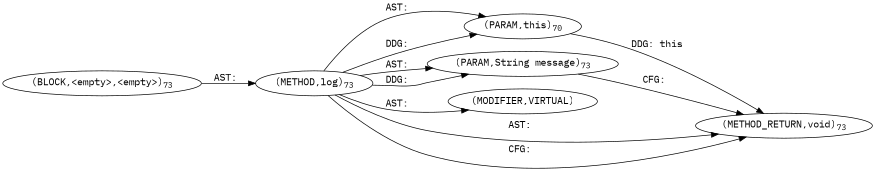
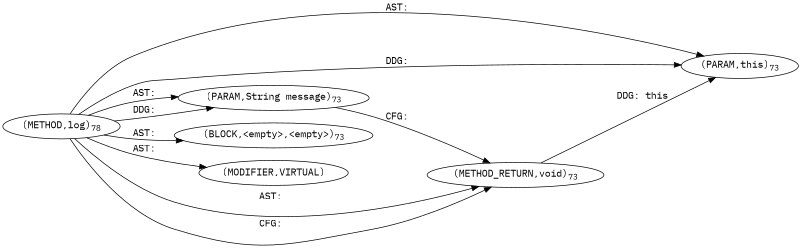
  digraph {
    fontname="IBM Plex Mono"
    rankdir=LR
    node [fontname="IBM Plex Mono"]
    edge [fontname="IBM Plex Mono"]
-   n1 [label=<(METHOD,log)<SUB>73</SUB>>]
-   n2 [label=<(PARAM,this)<SUB>70</SUB>>]
+   n1 [label=<(METHOD,log)<SUB>78</SUB>>]
+   n2 [label=<(PARAM,this)<SUB>73</SUB>>]
    n3 [label=<(PARAM,String message)<SUB>73</SUB>>]
    n4 [label=<(BLOCK,&lt;empty&gt;,&lt;empty&gt;)<SUB>73</SUB>>]
    n5 [label=<(MODIFIER,VIRTUAL)>]
    n6 [label=<(METHOD_RETURN,void)<SUB>73</SUB>>]
    n1 -> n2 [label="AST: "]
    n1 -> n2 [label="DDG: "]
    n1 -> n3 [label="AST: "]
    n1 -> n3 [label="DDG: "]
-   n4 -> n1 [label="AST: "]
+   n1 -> n4 [label="AST: "]
    n1 -> n5 [label="AST: "]
    n1 -> n6 [label="AST: "]
    n1 -> n6 [label="CFG: "]
-   n2 -> n6 [label="DDG: this"]
+   n6 -> n2 [label="DDG: this"]
    n3 -> n6 [label="CFG: "]
  }
